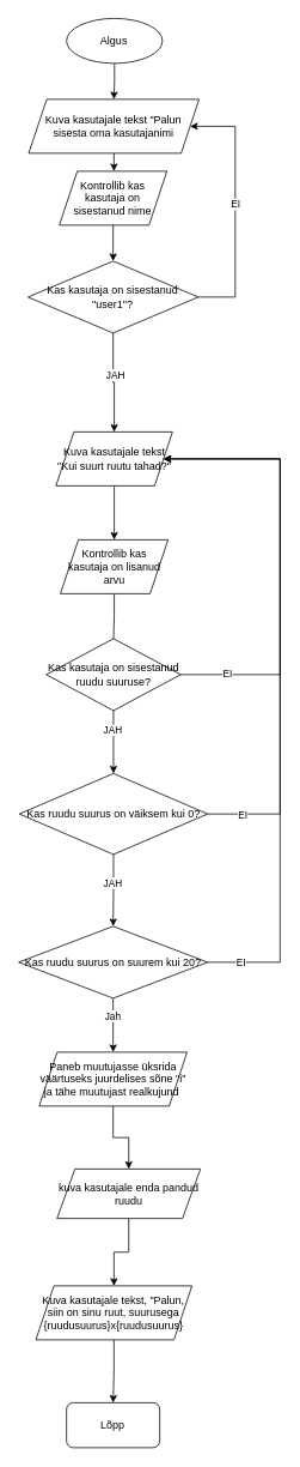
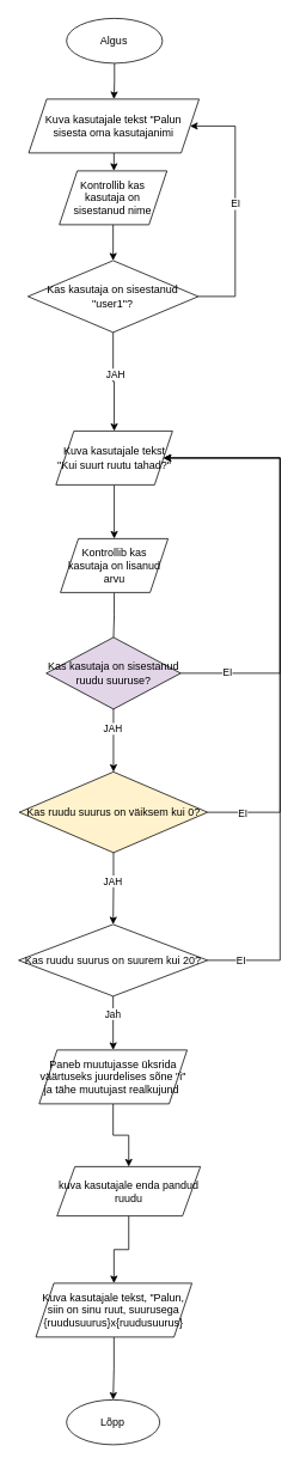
  <mxCell id="0" />
  <mxCell id="1" parent="0" />
  <mxCell id="2" value="" style="edgeStyle=orthogonalEdgeStyle;rounded=0;orthogonalLoop=1;jettySize=auto;html=1;" edge="1" parent="1" source="6" target="11"><mxGeometry relative="1" as="geometry" /></mxCell>
  <mxCell id="3" value="JAH" style="edgeLabel;html=1;align=center;verticalAlign=middle;resizable=0;points=[];" vertex="1" connectable="0" parent="2"><mxGeometry x="-0.192" y="-1" relative="1" as="geometry"><mxPoint as="offset" /></mxGeometry></mxCell>
  <mxCell id="4" style="edgeStyle=orthogonalEdgeStyle;rounded=0;orthogonalLoop=1;jettySize=auto;html=1;entryX=1;entryY=0.5;entryDx=0;entryDy=0;" edge="1" parent="1" source="6" target="24"><mxGeometry relative="1" as="geometry"><Array as="points"><mxPoint x="311.62" y="905" /><mxPoint x="311.62" y="510" /></Array></mxGeometry></mxCell>
  <mxCell id="5" value="EI" style="edgeLabel;html=1;align=center;verticalAlign=middle;resizable=0;points=[];" vertex="1" connectable="0" parent="4"><mxGeometry x="-0.872" relative="1" as="geometry"><mxPoint as="offset" /></mxGeometry></mxCell>
- <mxCell id="6" value="Kas ruudu suurus on väiksem kui 0?" style="rhombus;whiteSpace=wrap;html=1;" vertex="1" parent="1"><mxGeometry x="20.75" y="860" width="210" height="90" as="geometry" /></mxCell>
+ <mxCell id="6" value="Kas ruudu suurus on väiksem kui 0?" style="rhombus;whiteSpace=wrap;html=1;fillColor=#fff2cc;" vertex="1" parent="1"><mxGeometry x="20.75" y="860" width="210" height="90" as="geometry" /></mxCell>
  <mxCell id="7" value="" style="edgeStyle=orthogonalEdgeStyle;rounded=0;orthogonalLoop=1;jettySize=auto;html=1;" edge="1" parent="1" source="11" target="34"><mxGeometry relative="1" as="geometry" /></mxCell>
  <mxCell id="8" value="Jah" style="edgeLabel;html=1;align=center;verticalAlign=middle;resizable=0;points=[];" vertex="1" connectable="0" parent="7"><mxGeometry x="-0.369" y="-1" relative="1" as="geometry"><mxPoint as="offset" /></mxGeometry></mxCell>
  <mxCell id="9" style="edgeStyle=orthogonalEdgeStyle;rounded=0;orthogonalLoop=1;jettySize=auto;html=1;entryX=1;entryY=0.5;entryDx=0;entryDy=0;" edge="1" parent="1" source="11" target="24"><mxGeometry relative="1" as="geometry"><mxPoint x="321.62" y="500" as="targetPoint" /><Array as="points"><mxPoint x="311.62" y="1070" /><mxPoint x="311.62" y="510" /></Array></mxGeometry></mxCell>
  <mxCell id="10" value="EI" style="edgeLabel;html=1;align=center;verticalAlign=middle;resizable=0;points=[];" vertex="1" connectable="0" parent="9"><mxGeometry x="-0.904" y="1" relative="1" as="geometry"><mxPoint as="offset" /></mxGeometry></mxCell>
  <mxCell id="11" value="Kas ruudu suurus on suurem kui 20?" style="rhombus;whiteSpace=wrap;html=1;" vertex="1" parent="1"><mxGeometry x="20" y="1030" width="210.75" height="80" as="geometry" /></mxCell>
  <mxCell id="12" value="" style="edgeStyle=orthogonalEdgeStyle;rounded=0;orthogonalLoop=1;jettySize=auto;html=1;" edge="1" parent="1" source="13" target="31"><mxGeometry relative="1" as="geometry" /></mxCell>
  <mxCell id="13" value="kuva kasutajale enda pandud ruudu" style="shape=parallelogram;perimeter=parallelogramPerimeter;whiteSpace=wrap;html=1;fixedSize=1;" vertex="1" parent="1"><mxGeometry x="62.75" y="1300" width="160" height="55" as="geometry" /></mxCell>
  <mxCell id="14" value="" style="edgeStyle=orthogonalEdgeStyle;rounded=0;orthogonalLoop=1;jettySize=auto;html=1;" edge="1" parent="1" source="15" target="17"><mxGeometry relative="1" as="geometry" /></mxCell>
  <mxCell id="15" value="Algus" style="ellipse;whiteSpace=wrap;html=1;" vertex="1" parent="1"><mxGeometry x="73.38" width="107" height="50" as="geometry" y="20" /></mxCell>
  <mxCell id="16" value="" style="edgeStyle=orthogonalEdgeStyle;rounded=0;orthogonalLoop=1;jettySize=auto;html=1;" edge="1" parent="1" source="17" target="38"><mxGeometry relative="1" as="geometry" /></mxCell>
  <mxCell id="17" value="Kuva kasutajale tekst &quot;Palun sisesta oma kasutajanimi" style="shape=parallelogram;perimeter=parallelogramPerimeter;whiteSpace=wrap;html=1;fixedSize=1;" vertex="1" parent="1"><mxGeometry x="31.25" y="110" width="190" height="60" as="geometry" /></mxCell>
  <mxCell id="18" value="" style="edgeStyle=orthogonalEdgeStyle;rounded=0;orthogonalLoop=1;jettySize=auto;html=1;" edge="1" parent="1" source="22" target="24"><mxGeometry relative="1" as="geometry" /></mxCell>
  <mxCell id="19" value="JAH" style="edgeLabel;html=1;align=center;verticalAlign=middle;resizable=0;points=[];" vertex="1" connectable="0" parent="18"><mxGeometry x="-0.156" y="2" relative="1" as="geometry"><mxPoint as="offset" /></mxGeometry></mxCell>
  <mxCell id="20" style="edgeStyle=orthogonalEdgeStyle;rounded=0;orthogonalLoop=1;jettySize=auto;html=1;entryX=1;entryY=0.5;entryDx=0;entryDy=0;" edge="1" parent="1" source="22" target="17"><mxGeometry relative="1" as="geometry"><Array as="points"><mxPoint x="261.62" y="330" /><mxPoint x="261.62" y="140" /></Array></mxGeometry></mxCell>
  <mxCell id="21" value="EI" style="edgeLabel;html=1;align=center;verticalAlign=middle;resizable=0;points=[];" vertex="1" connectable="0" parent="20"><mxGeometry x="0.032" relative="1" as="geometry"><mxPoint as="offset" /></mxGeometry></mxCell>
  <mxCell id="22" value="Kas kasutaja on sisestanud &quot;user1&quot;?" style="rhombus;whiteSpace=wrap;html=1;" vertex="1" parent="1"><mxGeometry x="30.38" y="290" width="190" height="80" as="geometry" /></mxCell>
  <mxCell id="23" value="" style="edgeStyle=orthogonalEdgeStyle;rounded=0;orthogonalLoop=1;jettySize=auto;html=1;" edge="1" parent="1" source="24" target="36"><mxGeometry relative="1" as="geometry" /></mxCell>
  <mxCell id="24" value="Kuva kasutajale tekst &quot;Kui suurt ruutu tahad?&quot;" style="shape=parallelogram;perimeter=parallelogramPerimeter;whiteSpace=wrap;html=1;fixedSize=1;" vertex="1" parent="1"><mxGeometry x="61.62" y="480" width="130" height="60" as="geometry" /></mxCell>
  <mxCell id="25" style="edgeStyle=orthogonalEdgeStyle;rounded=0;orthogonalLoop=1;jettySize=auto;html=1;exitX=0.5;exitY=1;exitDx=0;exitDy=0;" edge="1" parent="1" source="29" target="6"><mxGeometry relative="1" as="geometry" /></mxCell>
  <mxCell id="26" value="JAH" style="edgeLabel;html=1;align=center;verticalAlign=middle;resizable=0;points=[];" vertex="1" connectable="0" parent="25"><mxGeometry x="-0.4" y="-1" relative="1" as="geometry"><mxPoint as="offset" /></mxGeometry></mxCell>
  <mxCell id="27" style="edgeStyle=orthogonalEdgeStyle;rounded=0;orthogonalLoop=1;jettySize=auto;html=1;entryX=1;entryY=0.5;entryDx=0;entryDy=0;" edge="1" parent="1" source="29" target="24"><mxGeometry relative="1" as="geometry"><Array as="points"><mxPoint x="311.62" y="750" /><mxPoint x="311.62" y="510" /></Array></mxGeometry></mxCell>
  <mxCell id="28" value="EI" style="edgeLabel;html=1;align=center;verticalAlign=middle;resizable=0;points=[];" vertex="1" connectable="0" parent="27"><mxGeometry x="-0.784" y="2" relative="1" as="geometry"><mxPoint as="offset" /></mxGeometry></mxCell>
- <mxCell id="29" value="Kas kasutaja on sisestanud ruudu suuruse?" style="rhombus;whiteSpace=wrap;html=1;" vertex="1" parent="1"><mxGeometry x="50.75" y="710" width="150" height="80" as="geometry" /></mxCell>
+ <mxCell id="29" value="Kas kasutaja on sisestanud ruudu suuruse?" style="rhombus;whiteSpace=wrap;html=1;fillColor=#e1d5e7;" vertex="1" parent="1"><mxGeometry x="50.75" y="710" width="150" height="80" as="geometry" /></mxCell>
  <mxCell id="30" value="" style="edgeStyle=orthogonalEdgeStyle;rounded=0;orthogonalLoop=1;jettySize=auto;html=1;" edge="1" parent="1" source="31" target="32"><mxGeometry relative="1" as="geometry" /></mxCell>
  <mxCell id="31" value="Kuva kasutajale tekst, &quot;Palun, siin on sinu ruut, suurusega {ruudusuurus}x{ruudusuurus}" style="shape=parallelogram;perimeter=parallelogramPerimeter;whiteSpace=wrap;html=1;fixedSize=1;" vertex="1" parent="1"><mxGeometry x="39.25" y="1430" width="174" height="60" as="geometry" /></mxCell>
- <mxCell id="32" value="Lõpp" style="whiteSpace=wrap;html=1;rounded=1;" vertex="1" parent="1"><mxGeometry x="73.38" y="1560" width="104" height="50" as="geometry" /></mxCell>
+ <mxCell id="32" value="Lõpp" style="ellipse;whiteSpace=wrap;html=1;" vertex="1" parent="1"><mxGeometry x="73.38" y="1560" width="104" height="50" as="geometry" /></mxCell>
  <mxCell id="33" value="" style="edgeStyle=orthogonalEdgeStyle;rounded=0;orthogonalLoop=1;jettySize=auto;html=1;" edge="1" parent="1" source="34" target="13"><mxGeometry relative="1" as="geometry" /></mxCell>
  <mxCell id="34" value="Paneb muutujasse üksrida väärtuseks juurdelises sõne &quot;i&quot; ja tähe muutujast realkujund&amp;nbsp;" style="shape=parallelogram;perimeter=parallelogramPerimeter;whiteSpace=wrap;html=1;fixedSize=1;" vertex="1" parent="1"><mxGeometry x="42.88" y="1170" width="165" height="60" as="geometry" /></mxCell>
  <mxCell id="35" value="" style="edgeStyle=orthogonalEdgeStyle;rounded=0;orthogonalLoop=1;jettySize=auto;html=1;endArrow=none;" edge="1" parent="1" source="36" target="29"><mxGeometry relative="1" as="geometry" /></mxCell>
  <mxCell id="36" value="Kontrollib kas kasutaja on lisanud arvu" style="shape=parallelogram;perimeter=parallelogramPerimeter;whiteSpace=wrap;html=1;fixedSize=1;" vertex="1" parent="1"><mxGeometry x="66.62" y="600" width="120" height="60" as="geometry" /></mxCell>
  <mxCell id="37" value="" style="edgeStyle=orthogonalEdgeStyle;rounded=0;orthogonalLoop=1;jettySize=auto;html=1;" edge="1" parent="1" source="38" target="22"><mxGeometry relative="1" as="geometry" /></mxCell>
  <mxCell id="38" value="Kontrollib kas kasutaja on sisestanud nime" style="shape=parallelogram;perimeter=parallelogramPerimeter;whiteSpace=wrap;html=1;fixedSize=1;" vertex="1" parent="1"><mxGeometry x="65.38" y="190" width="120" height="60" as="geometry" /></mxCell>
